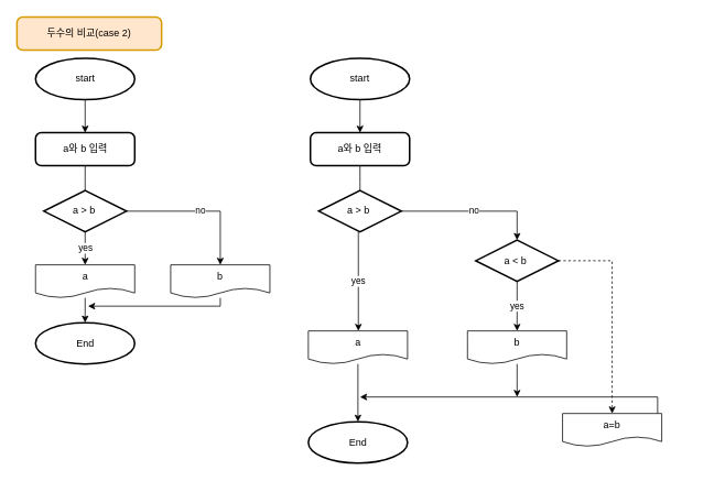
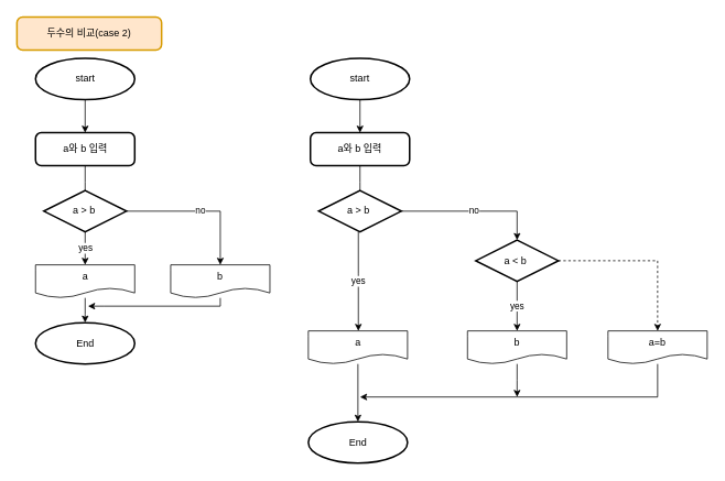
  <mxCell id="0" />
  <mxCell id="1" parent="0" />
  <mxCell id="2" value="두수의 비교(case 2)" style="rounded=1;whiteSpace=wrap;html=1;absoluteArcSize=1;arcSize=14;strokeWidth=2;fillColor=#ffe6cc;strokeColor=#d79b00;" parent="1" vertex="1"><mxGeometry x="20" y="20" width="175" height="40" as="geometry" /></mxCell>
  <mxCell id="3" value="" style="edgeStyle=orthogonalEdgeStyle;rounded=0;orthogonalLoop=1;jettySize=auto;html=1;" parent="1" source="4" target="6" edge="1"><mxGeometry relative="1" as="geometry" /></mxCell>
  <mxCell id="4" value="start" style="strokeWidth=2;html=1;shape=mxgraph.flowchart.start_2;whiteSpace=wrap;" parent="1" vertex="1"><mxGeometry x="42.5" y="70" width="120" height="50" as="geometry" /></mxCell>
  <mxCell id="5" value="" style="edgeStyle=orthogonalEdgeStyle;rounded=0;orthogonalLoop=1;jettySize=auto;html=1;" parent="1" source="6" edge="1"><mxGeometry relative="1" as="geometry"><mxPoint x="102.5" y="240" as="targetPoint" /></mxGeometry></mxCell>
  <mxCell id="6" value="a와 b 입력" style="rounded=1;whiteSpace=wrap;html=1;absoluteArcSize=1;arcSize=14;strokeWidth=2;" parent="1" vertex="1"><mxGeometry x="42.5" y="160" width="120" height="40" as="geometry" /></mxCell>
  <mxCell id="7" value="no" style="edgeStyle=orthogonalEdgeStyle;rounded=0;orthogonalLoop=1;jettySize=auto;html=1;entryX=0.5;entryY=0;entryDx=0;entryDy=0;" parent="1" source="13" target="11" edge="1"><mxGeometry relative="1" as="geometry"><mxPoint x="162.5" y="260" as="sourcePoint" /></mxGeometry></mxCell>
  <mxCell id="8" value="" style="edgeStyle=orthogonalEdgeStyle;rounded=0;orthogonalLoop=1;jettySize=auto;html=1;" edge="1" parent="1" source="9"><mxGeometry relative="1" as="geometry"><mxPoint x="102.5" y="390" as="targetPoint" /></mxGeometry></mxCell>
  <mxCell id="9" value="a" style="shape=document;whiteSpace=wrap;html=1;boundedLbl=1;" parent="1" vertex="1"><mxGeometry x="42.5" y="320" width="120" height="40" as="geometry" /></mxCell>
  <mxCell id="10" style="edgeStyle=orthogonalEdgeStyle;rounded=0;orthogonalLoop=1;jettySize=auto;html=1;" edge="1" parent="1" source="11"><mxGeometry relative="1" as="geometry"><mxPoint x="106" y="370" as="targetPoint" /><Array as="points"><mxPoint x="266" y="370" /><mxPoint x="126" y="370" /></Array></mxGeometry></mxCell>
  <mxCell id="11" value="b" style="shape=document;whiteSpace=wrap;html=1;boundedLbl=1;" parent="1" vertex="1"><mxGeometry x="206" y="320" width="120" height="40" as="geometry" /></mxCell>
  <mxCell id="12" value="yes" style="edgeStyle=orthogonalEdgeStyle;rounded=0;orthogonalLoop=1;jettySize=auto;html=1;entryX=0.5;entryY=0;entryDx=0;entryDy=0;" parent="1" source="13" target="9" edge="1"><mxGeometry relative="1" as="geometry" /></mxCell>
  <mxCell id="13" value="&lt;span&gt;a &amp;gt; b&amp;nbsp;&lt;/span&gt;" style="strokeWidth=2;html=1;shape=mxgraph.flowchart.decision;whiteSpace=wrap;" parent="1" vertex="1"><mxGeometry x="52.5" y="230" width="100" height="50" as="geometry" /></mxCell>
  <mxCell id="14" value="End" style="strokeWidth=2;html=1;shape=mxgraph.flowchart.start_2;whiteSpace=wrap;" vertex="1" parent="1"><mxGeometry x="42.5" y="390" width="120" height="50" as="geometry" /></mxCell>
  <mxCell id="15" value="" style="edgeStyle=orthogonalEdgeStyle;rounded=0;orthogonalLoop=1;jettySize=auto;html=1;" edge="1" parent="1" source="16" target="18"><mxGeometry relative="1" as="geometry" /></mxCell>
  <mxCell id="16" value="start" style="strokeWidth=2;html=1;shape=mxgraph.flowchart.start_2;whiteSpace=wrap;" vertex="1" parent="1"><mxGeometry x="375" y="70" width="120" height="50" as="geometry" /></mxCell>
  <mxCell id="17" value="" style="edgeStyle=orthogonalEdgeStyle;rounded=0;orthogonalLoop=1;jettySize=auto;html=1;" edge="1" parent="1" source="18"><mxGeometry relative="1" as="geometry"><mxPoint x="435" y="240" as="targetPoint" /></mxGeometry></mxCell>
  <mxCell id="18" value="a와 b 입력" style="rounded=1;whiteSpace=wrap;html=1;absoluteArcSize=1;arcSize=14;strokeWidth=2;" vertex="1" parent="1"><mxGeometry x="375" y="160" width="120" height="40" as="geometry" /></mxCell>
  <mxCell id="19" value="no" style="edgeStyle=orthogonalEdgeStyle;rounded=0;orthogonalLoop=1;jettySize=auto;html=1;" edge="1" parent="1" source="23"><mxGeometry relative="1" as="geometry"><mxPoint x="495" y="260" as="sourcePoint" /><mxPoint x="625" y="290" as="targetPoint" /><Array as="points"><mxPoint x="625" y="255" /></Array></mxGeometry></mxCell>
  <mxCell id="20" value="" style="edgeStyle=orthogonalEdgeStyle;rounded=0;orthogonalLoop=1;jettySize=auto;html=1;" edge="1" parent="1" source="21" target="24"><mxGeometry relative="1" as="geometry" /></mxCell>
  <mxCell id="21" value="a" style="shape=document;whiteSpace=wrap;html=1;boundedLbl=1;" vertex="1" parent="1"><mxGeometry x="372.5" y="400" width="120" height="40" as="geometry" /></mxCell>
  <mxCell id="22" value="yes" style="edgeStyle=orthogonalEdgeStyle;rounded=0;orthogonalLoop=1;jettySize=auto;html=1;" edge="1" parent="1" source="23" target="21"><mxGeometry relative="1" as="geometry"><Array as="points"><mxPoint x="433" y="330" /><mxPoint x="433" y="330" /></Array></mxGeometry></mxCell>
  <mxCell id="23" value="&lt;span&gt;a &amp;gt; b&amp;nbsp;&lt;/span&gt;" style="strokeWidth=2;html=1;shape=mxgraph.flowchart.decision;whiteSpace=wrap;" vertex="1" parent="1"><mxGeometry x="385" y="230" width="100" height="50" as="geometry" /></mxCell>
  <mxCell id="24" value="End" style="strokeWidth=2;html=1;shape=mxgraph.flowchart.start_2;whiteSpace=wrap;" vertex="1" parent="1"><mxGeometry x="372.5" y="510" width="120" height="50" as="geometry" /></mxCell>
  <mxCell id="25" value="yes" style="edgeStyle=orthogonalEdgeStyle;rounded=0;orthogonalLoop=1;jettySize=auto;html=1;entryX=0.5;entryY=0;entryDx=0;entryDy=0;" edge="1" parent="1" source="27" target="29"><mxGeometry relative="1" as="geometry" /></mxCell>
  <mxCell id="26" style="edgeStyle=orthogonalEdgeStyle;rounded=0;orthogonalLoop=1;jettySize=auto;html=1;entryX=0.5;entryY=0;entryDx=0;entryDy=0;dashed=1;" edge="1" parent="1" source="27" target="31"><mxGeometry relative="1" as="geometry" /></mxCell>
  <mxCell id="27" value="&lt;span&gt;a &amp;lt; b&amp;nbsp;&lt;/span&gt;" style="strokeWidth=2;html=1;shape=mxgraph.flowchart.decision;whiteSpace=wrap;" vertex="1" parent="1"><mxGeometry x="575" y="290" width="100" height="50" as="geometry" /></mxCell>
  <mxCell id="28" style="edgeStyle=orthogonalEdgeStyle;rounded=0;orthogonalLoop=1;jettySize=auto;html=1;" edge="1" parent="1" source="29"><mxGeometry relative="1" as="geometry"><mxPoint x="625" y="480" as="targetPoint" /></mxGeometry></mxCell>
  <mxCell id="29" value="b" style="shape=document;whiteSpace=wrap;html=1;boundedLbl=1;" vertex="1" parent="1"><mxGeometry x="565" y="400" width="120" height="40" as="geometry" /></mxCell>
  <mxCell id="30" style="edgeStyle=orthogonalEdgeStyle;rounded=0;orthogonalLoop=1;jettySize=auto;html=1;" edge="1" parent="1" source="31"><mxGeometry relative="1" as="geometry"><mxPoint x="435" y="480" as="targetPoint" /><Array as="points"><mxPoint x="795" y="480" /></Array></mxGeometry></mxCell>
- <mxCell id="31" value="a=b" style="shape=document;whiteSpace=wrap;html=1;boundedLbl=1;" vertex="1" parent="1"><mxGeometry x="680" y="500" width="120" height="40" as="geometry" /></mxCell>
+ <mxCell id="31" value="a=b" style="shape=document;whiteSpace=wrap;html=1;boundedLbl=1;" vertex="1" parent="1"><mxGeometry x="735" y="400" width="120" height="40" as="geometry" /></mxCell>
